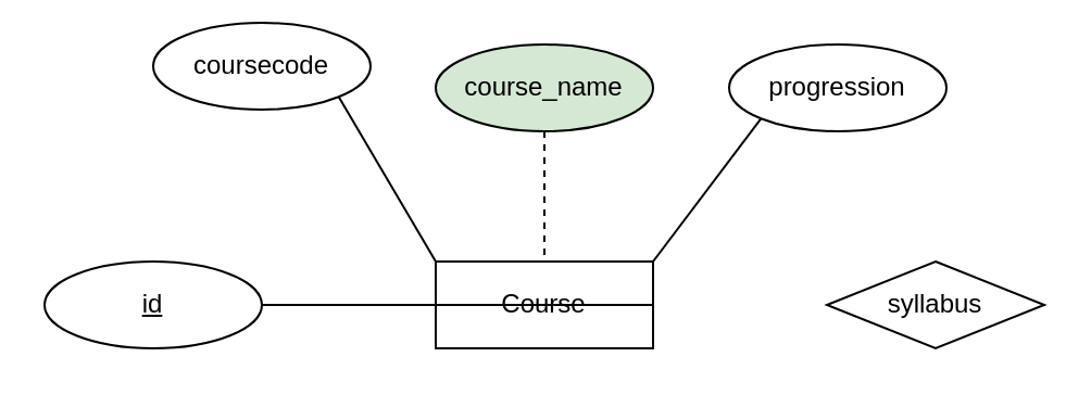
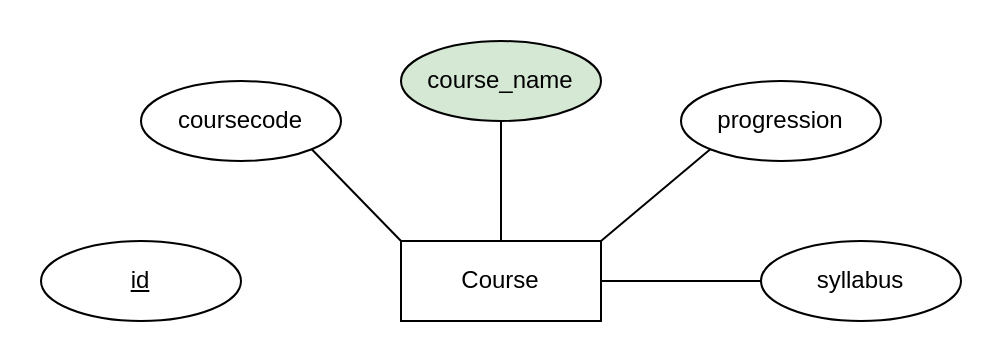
  <mxCell id="0" />
  <mxCell id="1" parent="0" />
  <mxCell id="2" value="Course" style="whiteSpace=wrap;html=1;align=center;" vertex="1" parent="1"><mxGeometry x="200" y="120" width="100" height="40" as="geometry" /></mxCell>
  <mxCell id="3" value="id" style="ellipse;whiteSpace=wrap;html=1;align=center;fontStyle=4;" vertex="1" parent="1"><mxGeometry x="20" y="120" width="100" height="40" as="geometry" /></mxCell>
  <mxCell id="4" value="course_name" style="ellipse;whiteSpace=wrap;html=1;align=center;fillColor=#d5e8d4;" vertex="1" parent="1"><mxGeometry x="200" y="20" width="100" height="40" as="geometry" /></mxCell>
- <mxCell id="5" value="" style="endArrow=none;html=1;rounded=0;exitX=0.5;exitY=1;exitDx=0;exitDy=0;dashed=1;" edge="1" parent="1" source="4" target="2"><mxGeometry relative="1" as="geometry"><mxPoint x="190" y="140" as="sourcePoint" /><mxPoint x="350" y="140" as="targetPoint" /></mxGeometry></mxCell>
- <mxCell id="6" value="progression" style="ellipse;whiteSpace=wrap;html=1;align=center;" vertex="1" parent="1"><mxGeometry x="335" y="20" width="100" height="40" as="geometry" /></mxCell>
+ <mxCell id="5" value="" style="endArrow=none;html=1;rounded=0;exitX=0.5;exitY=1;exitDx=0;exitDy=0;" edge="1" parent="1" source="4" target="2"><mxGeometry relative="1" as="geometry"><mxPoint x="190" y="140" as="sourcePoint" /><mxPoint x="350" y="140" as="targetPoint" /></mxGeometry></mxCell>
+ <mxCell id="6" value="progression" style="ellipse;whiteSpace=wrap;html=1;align=center;" vertex="1" parent="1"><mxGeometry x="340" y="40" width="100" height="40" as="geometry" /></mxCell>
  <mxCell id="7" value="" style="endArrow=none;html=1;rounded=0;exitX=0;exitY=1;exitDx=0;exitDy=0;entryX=1;entryY=0;entryDx=0;entryDy=0;" edge="1" parent="1" source="6" target="2"><mxGeometry relative="1" as="geometry"><mxPoint x="190" y="140" as="sourcePoint" /><mxPoint x="350" y="140" as="targetPoint" /></mxGeometry></mxCell>
- <mxCell id="8" value="syllabus" style="rhombus;whiteSpace=wrap;html=1;align=center;" vertex="1" parent="1"><mxGeometry x="380" y="120" width="100" height="40" as="geometry" /></mxCell>
- <mxCell id="9" value="" style="endArrow=none;html=1;rounded=0;exitX=1;exitY=0.5;exitDx=0;exitDy=0;" edge="1" parent="1" source="2" target="3"><mxGeometry relative="1" as="geometry"><mxPoint x="340" y="170" as="sourcePoint" /><mxPoint x="360" y="220" as="targetPoint" /></mxGeometry></mxCell>
- <mxCell id="10" value="coursecode" style="ellipse;whiteSpace=wrap;html=1;align=center;" vertex="1" parent="1"><mxGeometry x="70" y="10" width="100" height="40" as="geometry" /></mxCell>
+ <mxCell id="8" value="syllabus" style="ellipse;whiteSpace=wrap;html=1;align=center;" vertex="1" parent="1"><mxGeometry x="380" y="120" width="100" height="40" as="geometry" /></mxCell>
+ <mxCell id="9" value="" style="endArrow=none;html=1;rounded=0;entryX=0;entryY=0.5;entryDx=0;entryDy=0;exitX=1;exitY=0.5;exitDx=0;exitDy=0;" edge="1" parent="1" source="2" target="8"><mxGeometry relative="1" as="geometry"><mxPoint x="340" y="170" as="sourcePoint" /><mxPoint x="360" y="220" as="targetPoint" /></mxGeometry></mxCell>
+ <mxCell id="10" value="coursecode" style="ellipse;whiteSpace=wrap;html=1;align=center;" vertex="1" parent="1"><mxGeometry x="70" y="40" width="100" height="40" as="geometry" /></mxCell>
  <mxCell id="11" value="" style="endArrow=none;html=1;rounded=0;exitX=1;exitY=1;exitDx=0;exitDy=0;entryX=0;entryY=0;entryDx=0;entryDy=0;" edge="1" parent="1" source="10" target="2"><mxGeometry relative="1" as="geometry"><mxPoint x="270" y="100" as="sourcePoint" /><mxPoint x="430" y="100" as="targetPoint" /></mxGeometry></mxCell>
